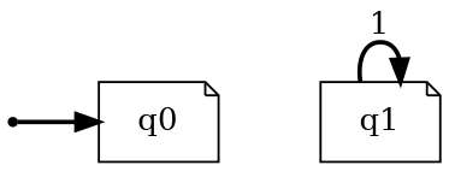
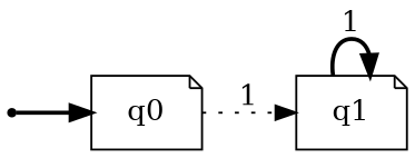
  digraph {
    rankdir=LR
    node [shape=note]
    edge [style=bold]
    inic [shape=point]
    q0
    q1
    inic -> q0
+   q0 -> q1 [label=1 style=dotted]
    q1 -> q1 [label=1]
  }
